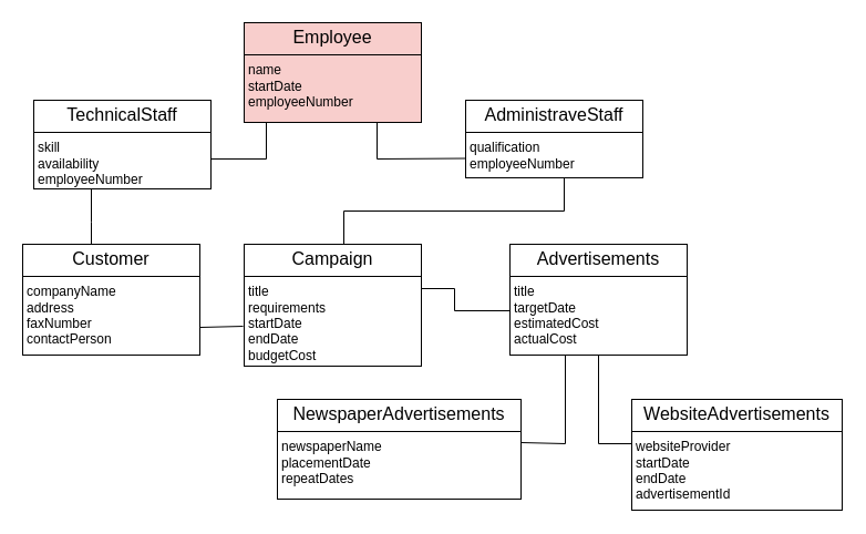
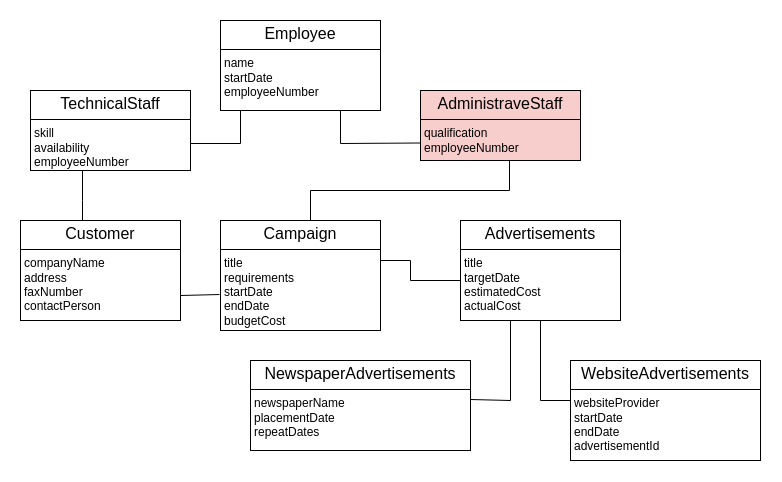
  <mxCell id="0" />
  <mxCell id="1" parent="0" />
- <mxCell id="2" value="&lt;p style=&quot;margin:0px;margin-top:4px;text-align:center;&quot;&gt;&lt;font style=&quot;font-size: 16px;&quot;&gt;AdministraveStaff&lt;/font&gt;&lt;/p&gt;&lt;hr size=&quot;1&quot; style=&quot;border-style:solid;&quot;&gt;&lt;p style=&quot;margin:0px;margin-left:4px;&quot;&gt;qualification&lt;/p&gt;&lt;p style=&quot;margin:0px;margin-left:4px;&quot;&gt;&lt;/p&gt;&lt;p style=&quot;margin:0px;margin-left:4px;&quot;&gt;&lt;span style=&quot;background-color: transparent; color: light-dark(rgb(0, 0, 0), rgb(255, 255, 255));&quot;&gt;employeeNumber&lt;/span&gt;&lt;/p&gt;" style="verticalAlign=top;align=left;overflow=fill;html=1;whiteSpace=wrap;" parent="1" vertex="1"><mxGeometry x="420" y="90" width="160" height="70" as="geometry" /></mxCell>
+ <mxCell id="2" value="&lt;p style=&quot;margin:0px;margin-top:4px;text-align:center;&quot;&gt;&lt;font style=&quot;font-size: 16px;&quot;&gt;AdministraveStaff&lt;/font&gt;&lt;/p&gt;&lt;hr size=&quot;1&quot; style=&quot;border-style:solid;&quot;&gt;&lt;p style=&quot;margin:0px;margin-left:4px;&quot;&gt;qualification&lt;/p&gt;&lt;p style=&quot;margin:0px;margin-left:4px;&quot;&gt;&lt;/p&gt;&lt;p style=&quot;margin:0px;margin-left:4px;&quot;&gt;&lt;span style=&quot;background-color: transparent; color: light-dark(rgb(0, 0, 0), rgb(255, 255, 255));&quot;&gt;employeeNumber&lt;/span&gt;&lt;/p&gt;" style="verticalAlign=top;align=left;overflow=fill;html=1;whiteSpace=wrap;fillColor=#f8cecc;" parent="1" vertex="1"><mxGeometry x="420" y="90" width="160" height="70" as="geometry" /></mxCell>
  <mxCell id="3" value="&lt;p style=&quot;margin:0px;margin-top:4px;text-align:center;&quot;&gt;&lt;font style=&quot;font-size: 16px;&quot;&gt;TechnicalStaff&lt;/font&gt;&lt;/p&gt;&lt;hr size=&quot;1&quot; style=&quot;border-style:solid;&quot;&gt;&lt;p style=&quot;margin:0px;margin-left:4px;&quot;&gt;skill&lt;/p&gt;&lt;p style=&quot;margin:0px;margin-left:4px;&quot;&gt;availability&lt;/p&gt;&lt;p style=&quot;margin:0px;margin-left:4px;&quot;&gt;employeeNumber&lt;/p&gt;&lt;hr size=&quot;1&quot; style=&quot;border-style:solid;&quot;&gt;&lt;p style=&quot;margin:0px;margin-left:4px;&quot;&gt;+ method(): Type&lt;/p&gt;" style="verticalAlign=top;align=left;overflow=fill;html=1;whiteSpace=wrap;" parent="1" vertex="1"><mxGeometry x="30" y="90" width="160" height="80" as="geometry" /></mxCell>
- <mxCell id="4" value="&lt;p style=&quot;margin:0px;margin-top:4px;text-align:center;&quot;&gt;&lt;font style=&quot;font-size: 16px;&quot;&gt;Employee&lt;/font&gt;&lt;/p&gt;&lt;hr size=&quot;1&quot; style=&quot;border-style:solid;&quot;&gt;&lt;p style=&quot;margin:0px;margin-left:4px;&quot;&gt;&lt;font style=&quot;font-size: 12px;&quot;&gt;name&lt;/font&gt;&lt;/p&gt;&lt;p style=&quot;margin:0px;margin-left:4px;&quot;&gt;&lt;font style=&quot;font-size: 12px;&quot;&gt;startDate&lt;/font&gt;&lt;/p&gt;&lt;p style=&quot;margin:0px;margin-left:4px;&quot;&gt;&lt;font style=&quot;font-size: 12px;&quot;&gt;employeeNumber&lt;/font&gt;&lt;/p&gt;" style="verticalAlign=top;align=left;overflow=fill;html=1;whiteSpace=wrap;fillColor=#f8cecc;" parent="1" vertex="1"><mxGeometry x="220" y="20" width="160" height="90" as="geometry" /></mxCell>
+ <mxCell id="4" value="&lt;p style=&quot;margin:0px;margin-top:4px;text-align:center;&quot;&gt;&lt;font style=&quot;font-size: 16px;&quot;&gt;Employee&lt;/font&gt;&lt;/p&gt;&lt;hr size=&quot;1&quot; style=&quot;border-style:solid;&quot;&gt;&lt;p style=&quot;margin:0px;margin-left:4px;&quot;&gt;&lt;font style=&quot;font-size: 12px;&quot;&gt;name&lt;/font&gt;&lt;/p&gt;&lt;p style=&quot;margin:0px;margin-left:4px;&quot;&gt;&lt;font style=&quot;font-size: 12px;&quot;&gt;startDate&lt;/font&gt;&lt;/p&gt;&lt;p style=&quot;margin:0px;margin-left:4px;&quot;&gt;&lt;font style=&quot;font-size: 12px;&quot;&gt;employeeNumber&lt;/font&gt;&lt;/p&gt;" style="verticalAlign=top;align=left;overflow=fill;html=1;whiteSpace=wrap;" parent="1" vertex="1"><mxGeometry x="220" y="20" width="160" height="90" as="geometry" /></mxCell>
  <mxCell id="5" value="&lt;p style=&quot;margin:0px;margin-top:4px;text-align:center;&quot;&gt;&lt;font style=&quot;font-size: 16px;&quot;&gt;Campaign&lt;/font&gt;&lt;/p&gt;&lt;hr size=&quot;1&quot; style=&quot;border-style:solid;&quot;&gt;&lt;p style=&quot;margin:0px;margin-left:4px;&quot;&gt;&lt;span style=&quot;background-color: transparent; color: light-dark(rgb(0, 0, 0), rgb(255, 255, 255));&quot;&gt;title&lt;/span&gt;&lt;/p&gt;&lt;p style=&quot;margin:0px;margin-left:4px;&quot;&gt;requirements&lt;span style=&quot;background-color: transparent; color: light-dark(rgb(0, 0, 0), rgb(255, 255, 255));&quot;&gt;&lt;/span&gt;&lt;/p&gt;&lt;p style=&quot;margin:0px;margin-left:4px;&quot;&gt;startDate&lt;/p&gt;&lt;p style=&quot;margin:0px;margin-left:4px;&quot;&gt;endDate&lt;/p&gt;&lt;p style=&quot;margin:0px;margin-left:4px;&quot;&gt;budgetCost&lt;/p&gt;" style="verticalAlign=top;align=left;overflow=fill;html=1;whiteSpace=wrap;" parent="1" vertex="1"><mxGeometry x="220" y="220" width="160" height="110" as="geometry" /></mxCell>
  <mxCell id="6" value="&lt;p style=&quot;margin:0px;margin-top:4px;text-align:center;&quot;&gt;&lt;font style=&quot;font-size: 16px;&quot;&gt;Customer&lt;/font&gt;&lt;/p&gt;&lt;hr size=&quot;1&quot; style=&quot;border-style:solid;&quot;&gt;&lt;p style=&quot;margin:0px;margin-left:4px;&quot;&gt;&lt;span style=&quot;background-color: transparent; color: light-dark(rgb(0, 0, 0), rgb(255, 255, 255));&quot;&gt;companyName&lt;/span&gt;&lt;/p&gt;&lt;p style=&quot;margin:0px;margin-left:4px;&quot;&gt;&lt;span style=&quot;background-color: transparent; color: light-dark(rgb(0, 0, 0), rgb(255, 255, 255));&quot;&gt;address&lt;/span&gt;&lt;/p&gt;&lt;p style=&quot;margin:0px;margin-left:4px;&quot;&gt;&lt;span style=&quot;background-color: transparent; color: light-dark(rgb(0, 0, 0), rgb(255, 255, 255));&quot;&gt;faxNumber&lt;/span&gt;&lt;/p&gt;&lt;p style=&quot;margin:0px;margin-left:4px;&quot;&gt;contactPerson&lt;/p&gt;" style="verticalAlign=top;align=left;overflow=fill;html=1;whiteSpace=wrap;" parent="1" vertex="1"><mxGeometry x="20" y="220" width="160" height="100" as="geometry" /></mxCell>
  <mxCell id="7" value="&lt;p style=&quot;margin:0px;margin-top:4px;text-align:center;&quot;&gt;&lt;span style=&quot;background-color: transparent; color: light-dark(rgb(0, 0, 0), rgb(255, 255, 255));&quot;&gt;&lt;font style=&quot;font-size: 16px;&quot;&gt;WebsiteAdvertisements&lt;/font&gt;&lt;/span&gt;&lt;/p&gt;&lt;hr size=&quot;1&quot; style=&quot;border-style:solid;&quot;&gt;&lt;p style=&quot;margin:0px;margin-left:4px;&quot;&gt;websiteProvider&lt;/p&gt;&lt;p style=&quot;margin:0px;margin-left:4px;&quot;&gt;startDate&lt;/p&gt;&lt;p style=&quot;margin:0px;margin-left:4px;&quot;&gt;endDate&lt;/p&gt;&lt;p style=&quot;margin:0px;margin-left:4px;&quot;&gt;advertisementId&lt;/p&gt;" style="verticalAlign=top;align=left;overflow=fill;html=1;whiteSpace=wrap;" vertex="1" parent="1"><mxGeometry x="570" y="360" width="190" height="100" as="geometry" /></mxCell>
  <mxCell id="8" value="&lt;p style=&quot;margin:0px;margin-top:4px;text-align:center;&quot;&gt;&lt;font style=&quot;font-size: 16px;&quot;&gt;Advertisements&lt;/font&gt;&lt;/p&gt;&lt;hr size=&quot;1&quot; style=&quot;border-style:solid;&quot;&gt;&lt;p style=&quot;margin:0px;margin-left:4px;&quot;&gt;title&lt;/p&gt;&lt;p style=&quot;margin:0px;margin-left:4px;&quot;&gt;targetDate&lt;/p&gt;&lt;p style=&quot;margin:0px;margin-left:4px;&quot;&gt;estimatedCost&lt;/p&gt;&lt;p style=&quot;margin:0px;margin-left:4px;&quot;&gt;actualCost&lt;/p&gt;" style="verticalAlign=top;align=left;overflow=fill;html=1;whiteSpace=wrap;" vertex="1" parent="1"><mxGeometry x="460" y="220" width="160" height="100" as="geometry" /></mxCell>
  <mxCell id="9" value="&lt;p style=&quot;margin:0px;margin-top:4px;text-align:center;&quot;&gt;&lt;font style=&quot;font-size: 16px;&quot;&gt;NewspaperAdvertisements&lt;/font&gt;&lt;/p&gt;&lt;hr size=&quot;1&quot; style=&quot;border-style:solid;&quot;&gt;&lt;p style=&quot;margin:0px;margin-left:4px;&quot;&gt;newspaperName&lt;/p&gt;&lt;p style=&quot;margin:0px;margin-left:4px;&quot;&gt;placementDate&lt;/p&gt;&lt;p style=&quot;margin:0px;margin-left:4px;&quot;&gt;repeatDates&lt;/p&gt;" style="verticalAlign=top;align=left;overflow=fill;html=1;whiteSpace=wrap;" vertex="1" parent="1"><mxGeometry x="250" y="360" width="220" height="90" as="geometry" /></mxCell>
  <mxCell id="10" value="" style="endArrow=none;html=1;rounded=0;exitX=0;exitY=0.75;exitDx=0;exitDy=0;" edge="1" parent="1" source="2"><mxGeometry width="50" height="50" relative="1" as="geometry"><mxPoint x="370" y="180" as="sourcePoint" /><mxPoint x="340" y="110" as="targetPoint" /><Array as="points"><mxPoint x="340" y="143" /></Array></mxGeometry></mxCell>
  <mxCell id="11" value="" style="endArrow=none;html=1;rounded=0;" edge="1" parent="1"><mxGeometry width="50" height="50" relative="1" as="geometry"><mxPoint x="190" y="143" as="sourcePoint" /><mxPoint x="240" y="110" as="targetPoint" /><Array as="points"><mxPoint x="240" y="143" /></Array></mxGeometry></mxCell>
  <mxCell id="12" value="" style="endArrow=none;html=1;rounded=0;" edge="1" parent="1"><mxGeometry width="50" height="50" relative="1" as="geometry"><mxPoint x="82" y="220" as="sourcePoint" /><mxPoint x="82" y="170" as="targetPoint" /><Array as="points"><mxPoint x="82" y="200" /></Array></mxGeometry></mxCell>
  <mxCell id="13" value="" style="endArrow=none;html=1;rounded=0;" edge="1" parent="1"><mxGeometry width="50" height="50" relative="1" as="geometry"><mxPoint x="310" y="220" as="sourcePoint" /><mxPoint x="509" y="160" as="targetPoint" /><Array as="points"><mxPoint x="310" y="190" /><mxPoint x="509" y="190" /></Array></mxGeometry></mxCell>
  <mxCell id="14" value="" style="endArrow=none;html=1;rounded=0;" edge="1" parent="1"><mxGeometry width="50" height="50" relative="1" as="geometry"><mxPoint x="470" y="399" as="sourcePoint" /><mxPoint x="510" y="320" as="targetPoint" /><Array as="points"><mxPoint x="510" y="400" /></Array></mxGeometry></mxCell>
  <mxCell id="15" value="" style="endArrow=none;html=1;rounded=0;" edge="1" parent="1"><mxGeometry width="50" height="50" relative="1" as="geometry"><mxPoint x="570" y="400" as="sourcePoint" /><mxPoint x="540" y="320" as="targetPoint" /><Array as="points"><mxPoint x="540" y="400" /></Array></mxGeometry></mxCell>
  <mxCell id="16" value="" style="endArrow=none;html=1;rounded=0;exitX=1;exitY=0.75;exitDx=0;exitDy=0;entryX=-0.006;entryY=0.673;entryDx=0;entryDy=0;entryPerimeter=0;" edge="1" parent="1" source="6" target="5"><mxGeometry width="50" height="50" relative="1" as="geometry"><mxPoint x="440" y="350" as="sourcePoint" /><mxPoint x="490" y="300" as="targetPoint" /></mxGeometry></mxCell>
  <mxCell id="17" value="" style="endArrow=none;html=1;rounded=0;" edge="1" parent="1"><mxGeometry width="50" height="50" relative="1" as="geometry"><mxPoint x="380" y="260" as="sourcePoint" /><mxPoint x="460" y="280" as="targetPoint" /><Array as="points"><mxPoint x="410" y="260" /><mxPoint x="410" y="280" /></Array></mxGeometry></mxCell>
